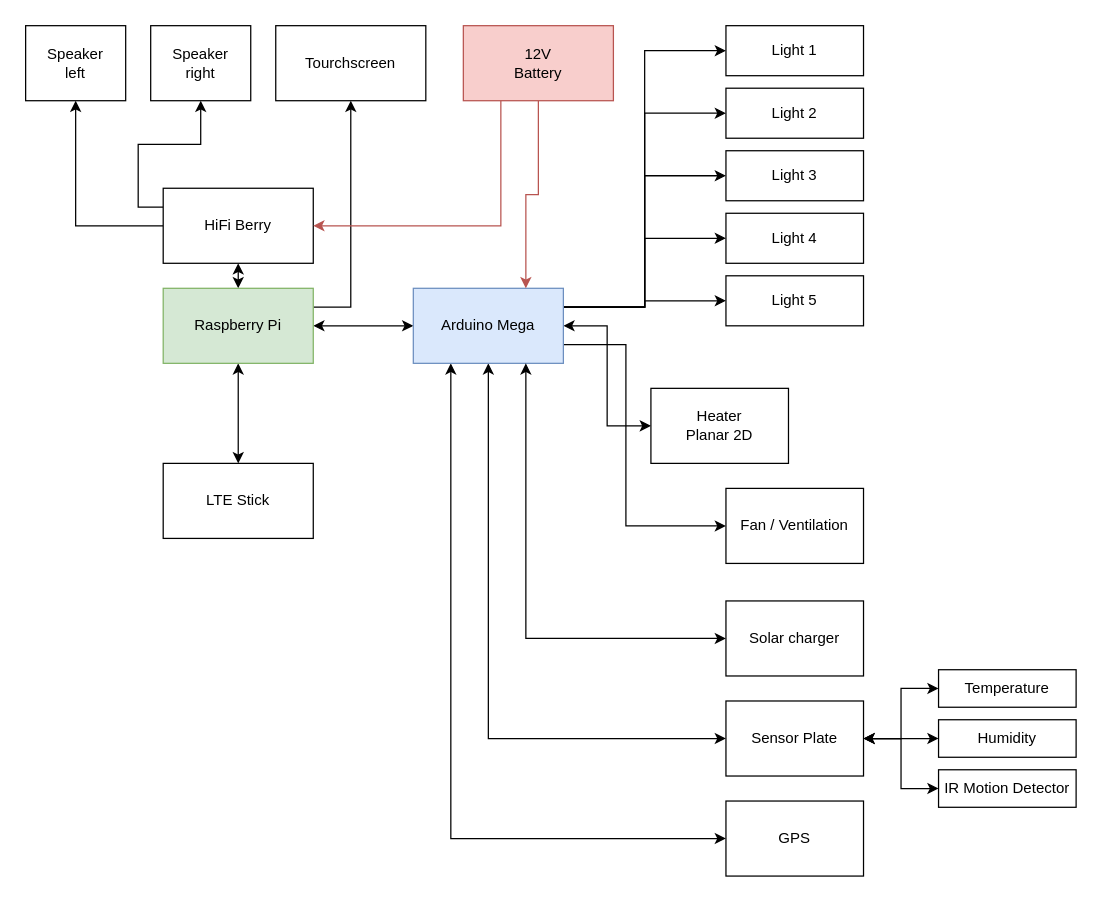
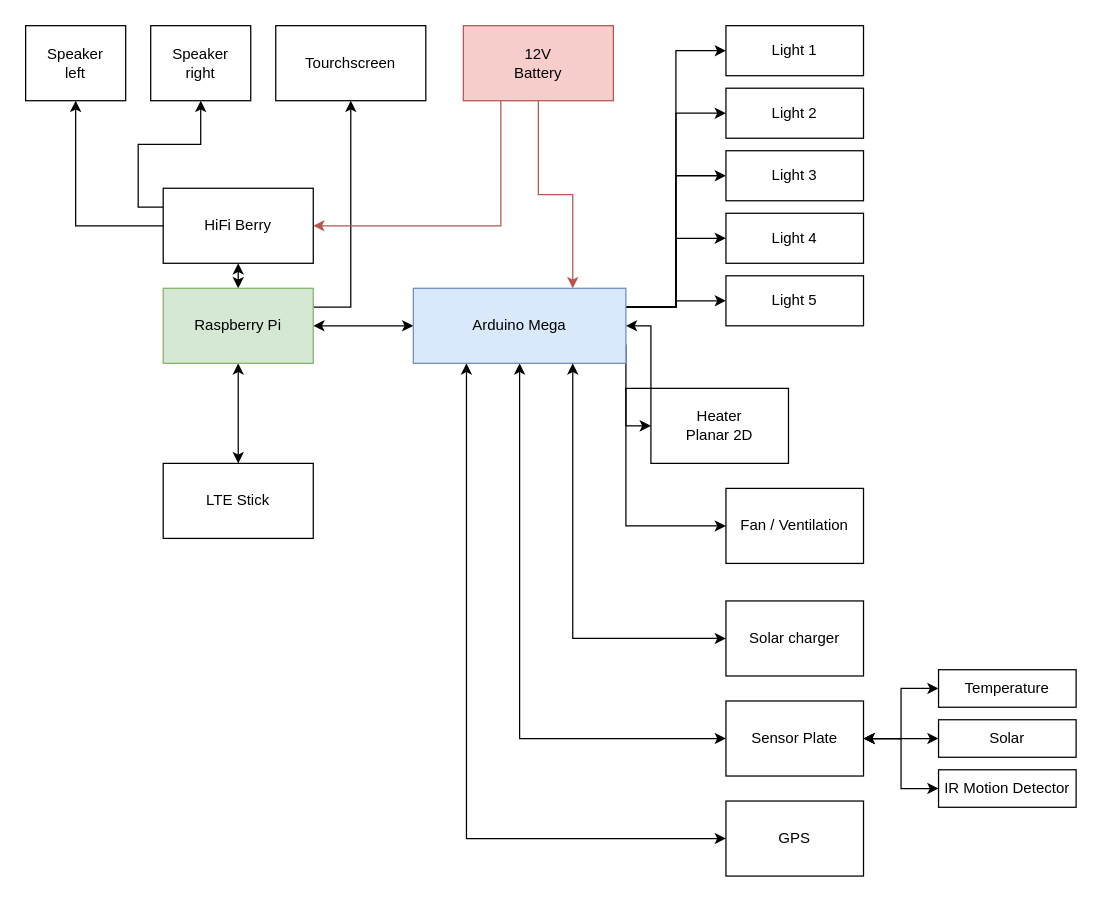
  <mxCell id="0" />
  <mxCell id="1" parent="0" />
  <mxCell id="2" style="edgeStyle=orthogonalEdgeStyle;rounded=0;orthogonalLoop=1;jettySize=auto;html=1;exitX=1;exitY=0.25;exitDx=0;exitDy=0;entryX=0.5;entryY=1;entryDx=0;entryDy=0;" edge="1" parent="1" source="6" target="12"><mxGeometry relative="1" as="geometry"><Array as="points"><mxPoint x="280" y="245" /></Array></mxGeometry></mxCell>
  <mxCell id="3" style="edgeStyle=orthogonalEdgeStyle;rounded=0;orthogonalLoop=1;jettySize=auto;html=1;exitX=1;exitY=0.5;exitDx=0;exitDy=0;startArrow=classic;startFill=1;" edge="1" parent="1" source="6" target="22"><mxGeometry relative="1" as="geometry" /></mxCell>
  <mxCell id="4" style="edgeStyle=orthogonalEdgeStyle;rounded=0;orthogonalLoop=1;jettySize=auto;html=1;exitX=0.5;exitY=0;exitDx=0;exitDy=0;entryX=0.5;entryY=1;entryDx=0;entryDy=0;startArrow=classic;startFill=1;" edge="1" parent="1" source="6" target="9"><mxGeometry relative="1" as="geometry" /></mxCell>
  <mxCell id="5" style="edgeStyle=orthogonalEdgeStyle;rounded=0;orthogonalLoop=1;jettySize=auto;html=1;exitX=0.5;exitY=1;exitDx=0;exitDy=0;entryX=0.5;entryY=0;entryDx=0;entryDy=0;startArrow=classic;startFill=1;" edge="1" parent="1" source="6" target="29"><mxGeometry relative="1" as="geometry" /></mxCell>
  <mxCell id="6" value="Raspberry Pi" style="rounded=0;whiteSpace=wrap;html=1;fillColor=#d5e8d4;strokeColor=#82b366;" vertex="1" parent="1"><mxGeometry x="130" y="230" width="120" height="60" as="geometry" /></mxCell>
  <mxCell id="7" style="edgeStyle=orthogonalEdgeStyle;rounded=0;orthogonalLoop=1;jettySize=auto;html=1;exitX=0;exitY=0.5;exitDx=0;exitDy=0;entryX=0.5;entryY=1;entryDx=0;entryDy=0;" edge="1" parent="1" source="9" target="10"><mxGeometry relative="1" as="geometry" /></mxCell>
  <mxCell id="8" style="edgeStyle=orthogonalEdgeStyle;rounded=0;orthogonalLoop=1;jettySize=auto;html=1;exitX=0;exitY=0.25;exitDx=0;exitDy=0;entryX=0.5;entryY=1;entryDx=0;entryDy=0;" edge="1" parent="1" source="9" target="11"><mxGeometry relative="1" as="geometry" /></mxCell>
  <mxCell id="9" value="&lt;div&gt;HiFi Berry&lt;/div&gt;" style="rounded=0;whiteSpace=wrap;html=1;" vertex="1" parent="1"><mxGeometry x="130" y="150" width="120" height="60" as="geometry" /></mxCell>
  <mxCell id="10" value="&lt;div&gt;Speaker&lt;/div&gt;&lt;div&gt;left&lt;/div&gt;" style="rounded=0;whiteSpace=wrap;html=1;" vertex="1" parent="1"><mxGeometry x="20" y="20" width="80" height="60" as="geometry" /></mxCell>
  <mxCell id="11" value="&lt;div&gt;Speaker&lt;/div&gt;&lt;div&gt;right&lt;/div&gt;" style="rounded=0;whiteSpace=wrap;html=1;" vertex="1" parent="1"><mxGeometry x="120" y="20" width="80" height="60" as="geometry" /></mxCell>
  <mxCell id="12" value="Tourchscreen" style="rounded=0;whiteSpace=wrap;html=1;" vertex="1" parent="1"><mxGeometry x="220" y="20" width="120" height="60" as="geometry" /></mxCell>
  <mxCell id="13" style="edgeStyle=orthogonalEdgeStyle;rounded=0;orthogonalLoop=1;jettySize=auto;html=1;exitX=1;exitY=0.5;exitDx=0;exitDy=0;entryX=0;entryY=0.5;entryDx=0;entryDy=0;startArrow=classic;startFill=1;" edge="1" parent="1" source="22" target="28"><mxGeometry relative="1" as="geometry" /></mxCell>
  <mxCell id="14" style="edgeStyle=orthogonalEdgeStyle;rounded=0;orthogonalLoop=1;jettySize=auto;html=1;exitX=1;exitY=0.25;exitDx=0;exitDy=0;entryX=0;entryY=0.5;entryDx=0;entryDy=0;startArrow=none;startFill=0;" edge="1" parent="1" source="22" target="23"><mxGeometry relative="1" as="geometry" /></mxCell>
  <mxCell id="15" style="edgeStyle=orthogonalEdgeStyle;rounded=0;orthogonalLoop=1;jettySize=auto;html=1;exitX=1;exitY=0.25;exitDx=0;exitDy=0;entryX=0;entryY=0.5;entryDx=0;entryDy=0;startArrow=none;startFill=0;" edge="1" parent="1" source="22" target="24"><mxGeometry relative="1" as="geometry" /></mxCell>
  <mxCell id="16" style="edgeStyle=orthogonalEdgeStyle;rounded=0;orthogonalLoop=1;jettySize=auto;html=1;exitX=1;exitY=0.25;exitDx=0;exitDy=0;entryX=0;entryY=0.5;entryDx=0;entryDy=0;startArrow=none;startFill=0;" edge="1" parent="1" source="22" target="25"><mxGeometry relative="1" as="geometry" /></mxCell>
  <mxCell id="17" style="edgeStyle=orthogonalEdgeStyle;rounded=0;orthogonalLoop=1;jettySize=auto;html=1;exitX=1;exitY=0.25;exitDx=0;exitDy=0;entryX=0;entryY=0.5;entryDx=0;entryDy=0;startArrow=none;startFill=0;" edge="1" parent="1" source="22" target="26"><mxGeometry relative="1" as="geometry" /></mxCell>
  <mxCell id="18" style="edgeStyle=orthogonalEdgeStyle;rounded=0;orthogonalLoop=1;jettySize=auto;html=1;exitX=1;exitY=0.25;exitDx=0;exitDy=0;startArrow=none;startFill=0;" edge="1" parent="1" source="22" target="27"><mxGeometry relative="1" as="geometry" /></mxCell>
  <mxCell id="19" style="edgeStyle=orthogonalEdgeStyle;rounded=0;orthogonalLoop=1;jettySize=auto;html=1;exitX=1;exitY=0.75;exitDx=0;exitDy=0;entryX=0;entryY=0.5;entryDx=0;entryDy=0;startArrow=none;startFill=0;" edge="1" parent="1" source="22" target="30"><mxGeometry relative="1" as="geometry"><Array as="points"><mxPoint x="500" y="275" /><mxPoint x="500" y="420" /></Array></mxGeometry></mxCell>
  <mxCell id="20" style="edgeStyle=orthogonalEdgeStyle;rounded=0;orthogonalLoop=1;jettySize=auto;html=1;exitX=0.5;exitY=1;exitDx=0;exitDy=0;entryX=0;entryY=0.5;entryDx=0;entryDy=0;startArrow=classic;startFill=1;" edge="1" parent="1" source="22" target="36"><mxGeometry relative="1" as="geometry" /></mxCell>
  <mxCell id="21" style="edgeStyle=orthogonalEdgeStyle;rounded=0;orthogonalLoop=1;jettySize=auto;html=1;exitX=0.25;exitY=1;exitDx=0;exitDy=0;entryX=0;entryY=0.5;entryDx=0;entryDy=0;startArrow=classic;startFill=1;" edge="1" parent="1" source="22" target="40"><mxGeometry relative="1" as="geometry" /></mxCell>
- <mxCell id="22" value="Arduino Mega" style="rounded=0;whiteSpace=wrap;html=1;fillColor=#dae8fc;strokeColor=#6c8ebf;" vertex="1" parent="1"><mxGeometry x="330" y="230" width="120" height="60" as="geometry" /></mxCell>
+ <mxCell id="22" value="Arduino Mega" style="rounded=0;whiteSpace=wrap;html=1;fillColor=#dae8fc;strokeColor=#6c8ebf;" vertex="1" parent="1"><mxGeometry x="330" y="230" width="170" height="60" as="geometry" /></mxCell>
  <mxCell id="23" value="Light 1" style="rounded=0;whiteSpace=wrap;html=1;" vertex="1" parent="1"><mxGeometry x="580" y="20" width="110" height="40" as="geometry" /></mxCell>
  <mxCell id="24" value="Light 2" style="rounded=0;whiteSpace=wrap;html=1;" vertex="1" parent="1"><mxGeometry x="580" y="70" width="110" height="40" as="geometry" /></mxCell>
  <mxCell id="25" value="Light 3" style="rounded=0;whiteSpace=wrap;html=1;" vertex="1" parent="1"><mxGeometry x="580" y="120" width="110" height="40" as="geometry" /></mxCell>
  <mxCell id="26" value="Light 4" style="rounded=0;whiteSpace=wrap;html=1;" vertex="1" parent="1"><mxGeometry x="580" y="170" width="110" height="40" as="geometry" /></mxCell>
  <mxCell id="27" value="Light 5" style="rounded=0;whiteSpace=wrap;html=1;" vertex="1" parent="1"><mxGeometry x="580" y="220" width="110" height="40" as="geometry" /></mxCell>
  <mxCell id="28" value="&lt;div&gt;Heater&lt;/div&gt;&lt;div&gt;Planar 2D&lt;br&gt;&lt;/div&gt;" style="rounded=0;whiteSpace=wrap;html=1;" vertex="1" parent="1"><mxGeometry x="520" y="310" width="110" height="60" as="geometry" /></mxCell>
  <mxCell id="29" value="LTE Stick" style="rounded=0;whiteSpace=wrap;html=1;" vertex="1" parent="1"><mxGeometry x="130" y="370" width="120" height="60" as="geometry" /></mxCell>
  <mxCell id="30" value="Fan / Ventilation" style="rounded=0;whiteSpace=wrap;html=1;" vertex="1" parent="1"><mxGeometry x="580" y="390" width="110" height="60" as="geometry" /></mxCell>
  <mxCell id="31" style="edgeStyle=orthogonalEdgeStyle;rounded=0;orthogonalLoop=1;jettySize=auto;html=1;exitX=0;exitY=0.5;exitDx=0;exitDy=0;entryX=0.75;entryY=1;entryDx=0;entryDy=0;startArrow=classic;startFill=1;" edge="1" parent="1" source="32" target="22"><mxGeometry relative="1" as="geometry" /></mxCell>
  <mxCell id="32" value="Solar charger" style="rounded=0;whiteSpace=wrap;html=1;" vertex="1" parent="1"><mxGeometry x="580" y="480" width="110" height="60" as="geometry" /></mxCell>
  <mxCell id="33" style="edgeStyle=orthogonalEdgeStyle;rounded=0;orthogonalLoop=1;jettySize=auto;html=1;exitX=1;exitY=0.5;exitDx=0;exitDy=0;entryX=0;entryY=0.5;entryDx=0;entryDy=0;startArrow=classic;startFill=1;" edge="1" parent="1" source="36" target="37"><mxGeometry relative="1" as="geometry" /></mxCell>
  <mxCell id="34" style="edgeStyle=orthogonalEdgeStyle;rounded=0;orthogonalLoop=1;jettySize=auto;html=1;exitX=1;exitY=0.5;exitDx=0;exitDy=0;startArrow=classic;startFill=1;" edge="1" parent="1" source="36" target="38"><mxGeometry relative="1" as="geometry" /></mxCell>
  <mxCell id="35" style="edgeStyle=orthogonalEdgeStyle;rounded=0;orthogonalLoop=1;jettySize=auto;html=1;exitX=1;exitY=0.5;exitDx=0;exitDy=0;startArrow=classic;startFill=1;" edge="1" parent="1" source="36" target="39"><mxGeometry relative="1" as="geometry" /></mxCell>
  <mxCell id="36" value="Sensor Plate" style="rounded=0;whiteSpace=wrap;html=1;" vertex="1" parent="1"><mxGeometry x="580" y="560" width="110" height="60" as="geometry" /></mxCell>
  <mxCell id="37" value="Temperature" style="rounded=0;whiteSpace=wrap;html=1;" vertex="1" parent="1"><mxGeometry x="750" y="535" width="110" height="30" as="geometry" /></mxCell>
- <mxCell id="38" value="Humidity" style="rounded=0;whiteSpace=wrap;html=1;" vertex="1" parent="1"><mxGeometry x="750" y="575" width="110" height="30" as="geometry" /></mxCell>
+ <mxCell id="38" value="Solar" style="rounded=0;whiteSpace=wrap;html=1;" vertex="1" parent="1"><mxGeometry x="750" y="575" width="110" height="30" as="geometry" /></mxCell>
  <mxCell id="39" value="IR Motion Detector" style="rounded=0;whiteSpace=wrap;html=1;" vertex="1" parent="1"><mxGeometry x="750" y="615" width="110" height="30" as="geometry" /></mxCell>
  <mxCell id="40" value="GPS" style="rounded=0;whiteSpace=wrap;html=1;" vertex="1" parent="1"><mxGeometry x="580" y="640" width="110" height="60" as="geometry" /></mxCell>
  <mxCell id="41" style="edgeStyle=orthogonalEdgeStyle;rounded=0;orthogonalLoop=1;jettySize=auto;html=1;exitX=0.25;exitY=1;exitDx=0;exitDy=0;entryX=1;entryY=0.5;entryDx=0;entryDy=0;startArrow=none;startFill=0;fillColor=#f8cecc;strokeColor=#b85450;" edge="1" parent="1" source="43" target="9"><mxGeometry relative="1" as="geometry" /></mxCell>
  <mxCell id="42" style="edgeStyle=orthogonalEdgeStyle;rounded=0;orthogonalLoop=1;jettySize=auto;html=1;exitX=0.5;exitY=1;exitDx=0;exitDy=0;entryX=0.75;entryY=0;entryDx=0;entryDy=0;startArrow=none;startFill=0;strokeColor=#b85450;fillColor=#f8cecc;" edge="1" parent="1" source="43" target="22"><mxGeometry relative="1" as="geometry" /></mxCell>
  <mxCell id="43" value="&lt;div&gt;12V&lt;/div&gt;&lt;div&gt;Battery&lt;/div&gt;" style="rounded=0;whiteSpace=wrap;html=1;fillColor=#f8cecc;strokeColor=#b85450;" vertex="1" parent="1"><mxGeometry x="370" y="20" width="120" height="60" as="geometry" /></mxCell>
